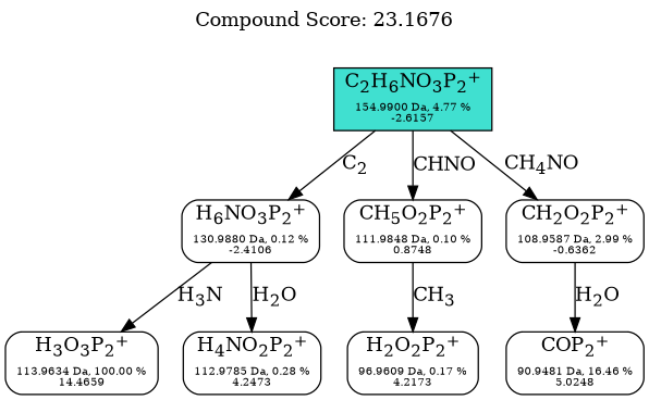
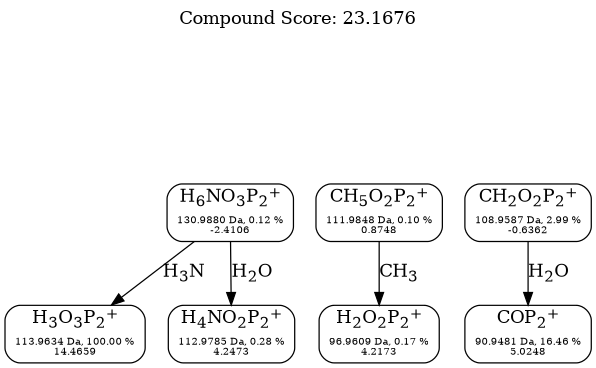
  strict digraph {
    label="Compound Score: 23.1676"
    labelloc=t
    node [shape=rect style=rounded]
-   n1 [fillcolor="#40e0d0" label=<C<SUB>2</SUB>H<SUB>6</SUB>NO<SUB>3</SUB>P<SUB>2</SUB><SUP>+</SUP><FONT POINT-SIZE="8"><BR /> <BR />154.9900 Da, 4.77 %<BR />-2.6157</FONT>> style=filled]
    n2 [label=<H<SUB>6</SUB>NO<SUB>3</SUB>P<SUB>2</SUB><SUP>+</SUP><FONT POINT-SIZE="8"><BR /> <BR />130.9880 Da, 0.12 %<BR />-2.4106</FONT>>]
    n3 [label=<CH<SUB>5</SUB>O<SUB>2</SUB>P<SUB>2</SUB><SUP>+</SUP><FONT POINT-SIZE="8"><BR /> <BR />111.9848 Da, 0.10 %<BR />0.8748</FONT>>]
    n4 [label=<CH<SUB>2</SUB>O<SUB>2</SUB>P<SUB>2</SUB><SUP>+</SUP><FONT POINT-SIZE="8"><BR /> <BR />108.9587 Da, 2.99 %<BR />-0.6362</FONT>>]
    n5 [label=<H<SUB>3</SUB>O<SUB>3</SUB>P<SUB>2</SUB><SUP>+</SUP><FONT POINT-SIZE="8"><BR /> <BR />113.9634 Da, 100.00 %<BR />14.4659</FONT>>]
    n6 [label=<H<SUB>4</SUB>NO<SUB>2</SUB>P<SUB>2</SUB><SUP>+</SUP><FONT POINT-SIZE="8"><BR /> <BR />112.9785 Da, 0.28 %<BR />4.2473</FONT>>]
    n7 [label=<H<SUB>2</SUB>O<SUB>2</SUB>P<SUB>2</SUB><SUP>+</SUP><FONT POINT-SIZE="8"><BR /> <BR />96.9609 Da, 0.17 %<BR />4.2173</FONT>>]
    n8 [label=<COP<SUB>2</SUB><SUP>+</SUP><FONT POINT-SIZE="8"><BR /> <BR />90.9481 Da, 16.46 %<BR />5.0248</FONT>>]
-   n1 -> n2 [label=<C<SUB>2</SUB>>]
-   n1 -> n3 [label=<CHNO>]
-   n1 -> n4 [label=<CH<SUB>4</SUB>NO>]
    n2 -> n5 [label=<H<SUB>3</SUB>N>]
    n2 -> n6 [label=<H<SUB>2</SUB>O>]
    n3 -> n7 [label=<CH<SUB>3</SUB>>]
    n4 -> n8 [label=<H<SUB>2</SUB>O>]
  }
